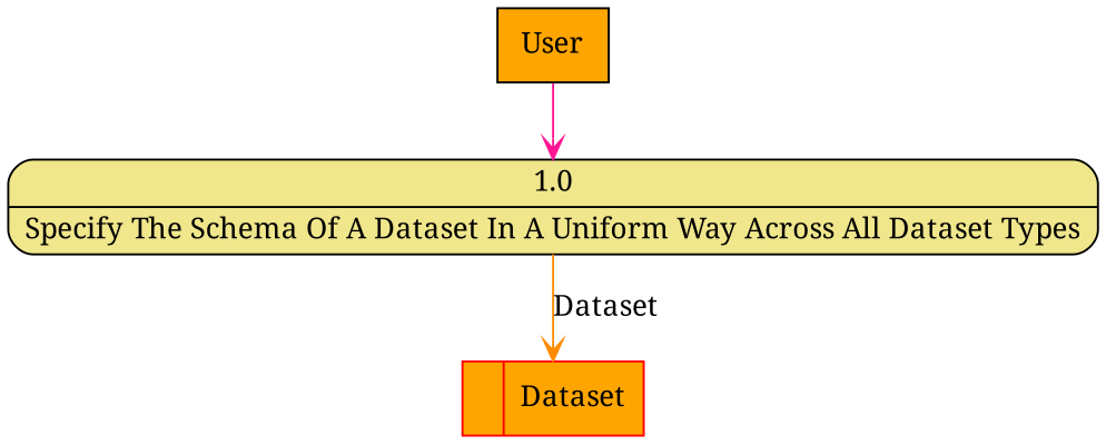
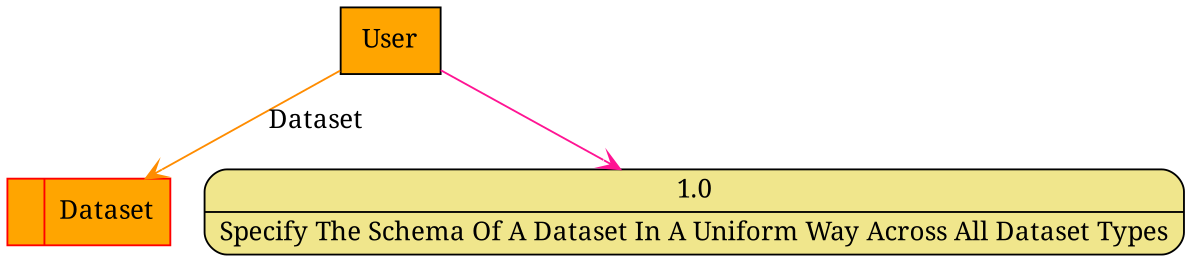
  digraph {
    fontname="Noto Serif"
    node [fillcolor=orange fontname="Noto Serif" style=filled]
    edge [arrowhead=vee fontname="Noto Serif"]
    n1 [color=red label="<f0>  |<f1> Dataset " shape=record]
    n2 [label=User shape=box]
    n3 [fillcolor=khaki label="{<f0> 1.0|<f1> Specify The Schema Of A Dataset In A Uniform Way Across All Dataset Types }" shape=Mrecord]
    n2 -> n3 [color=deeppink]
-   n3 -> n1 [color=darkorange label=Dataset]
+   n2 -> n1 [color=darkorange label=Dataset]
  }
